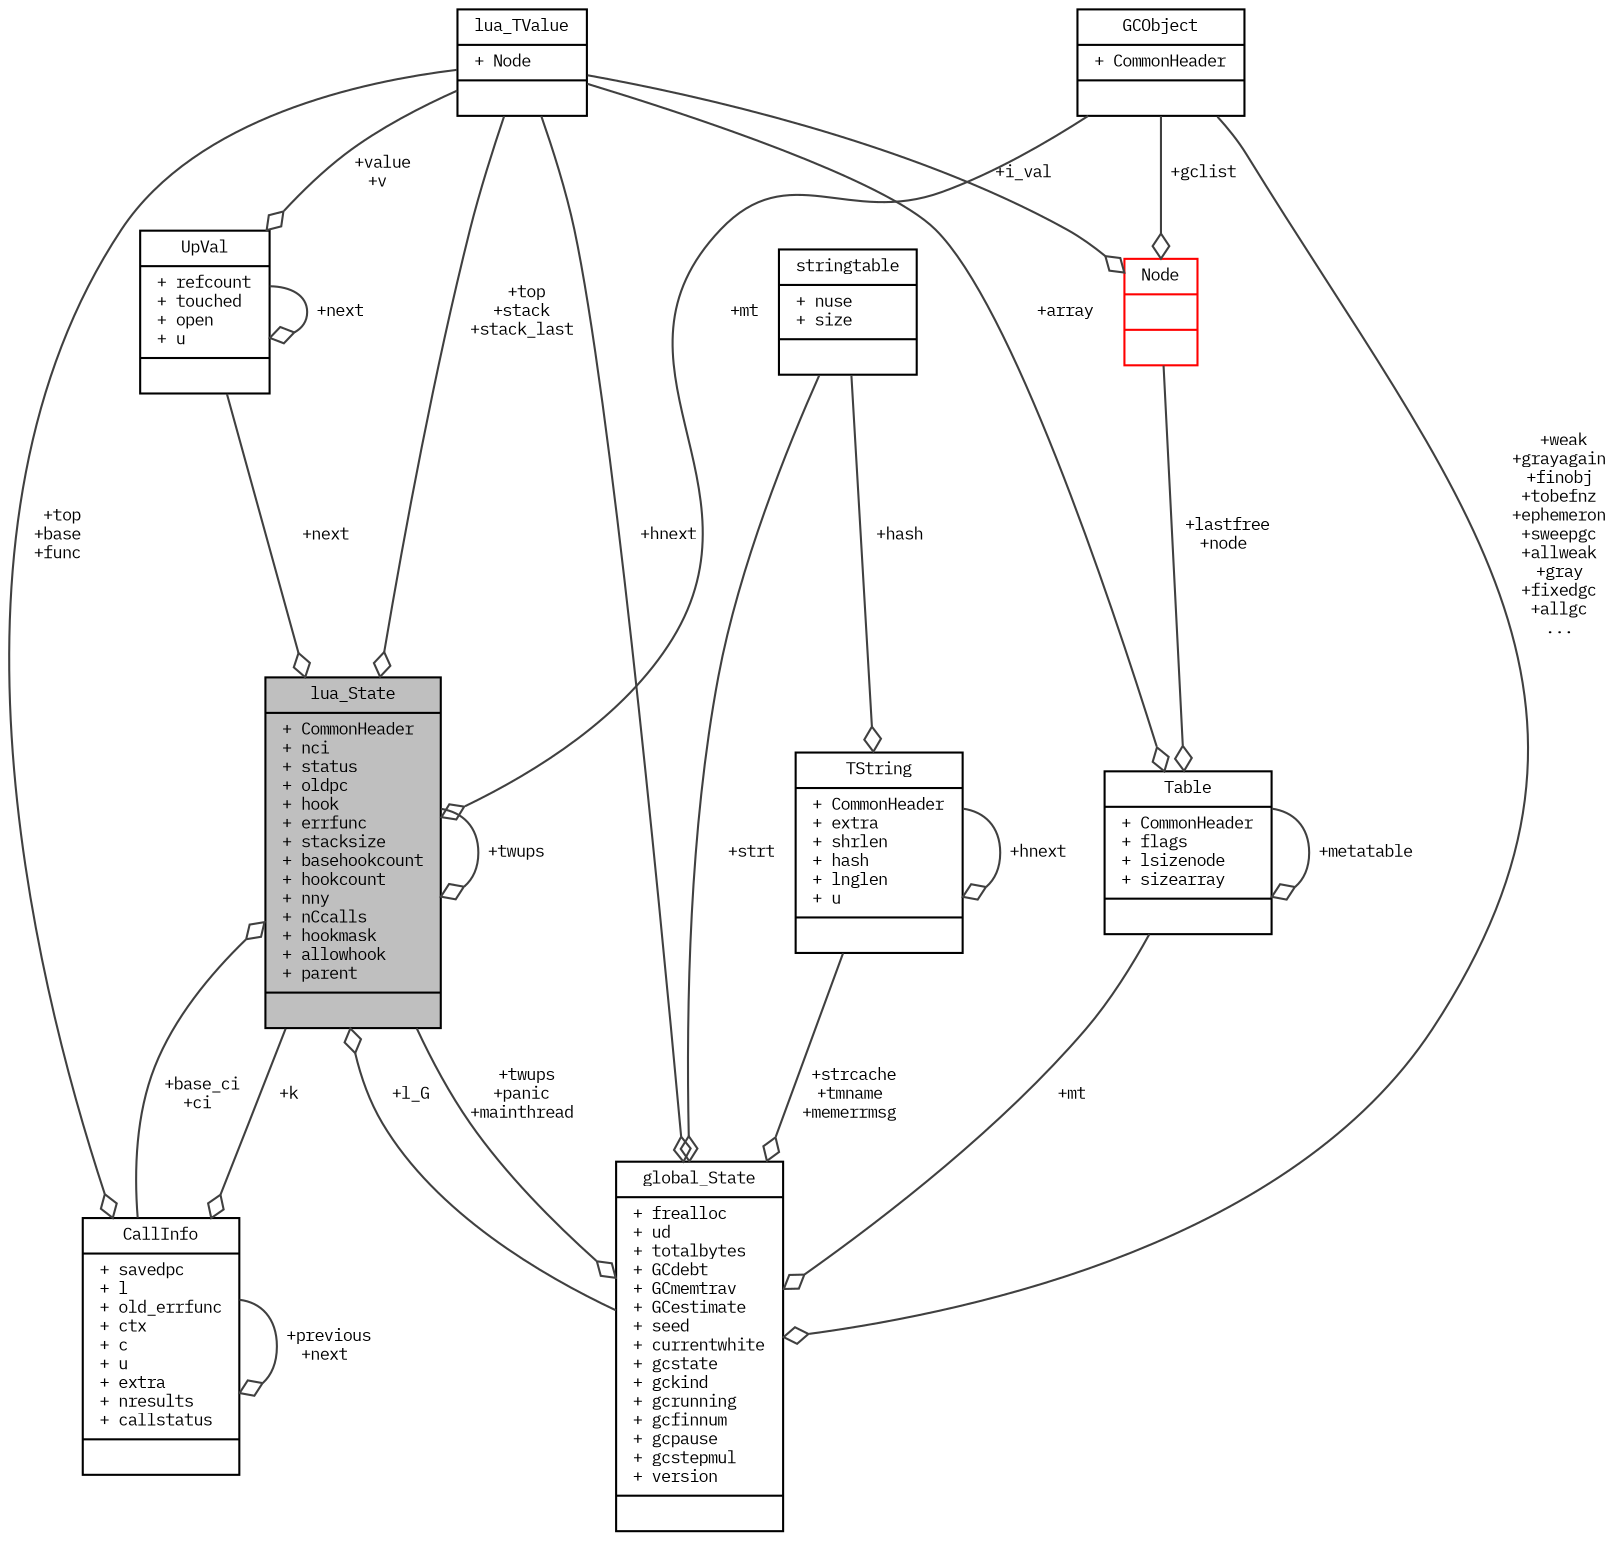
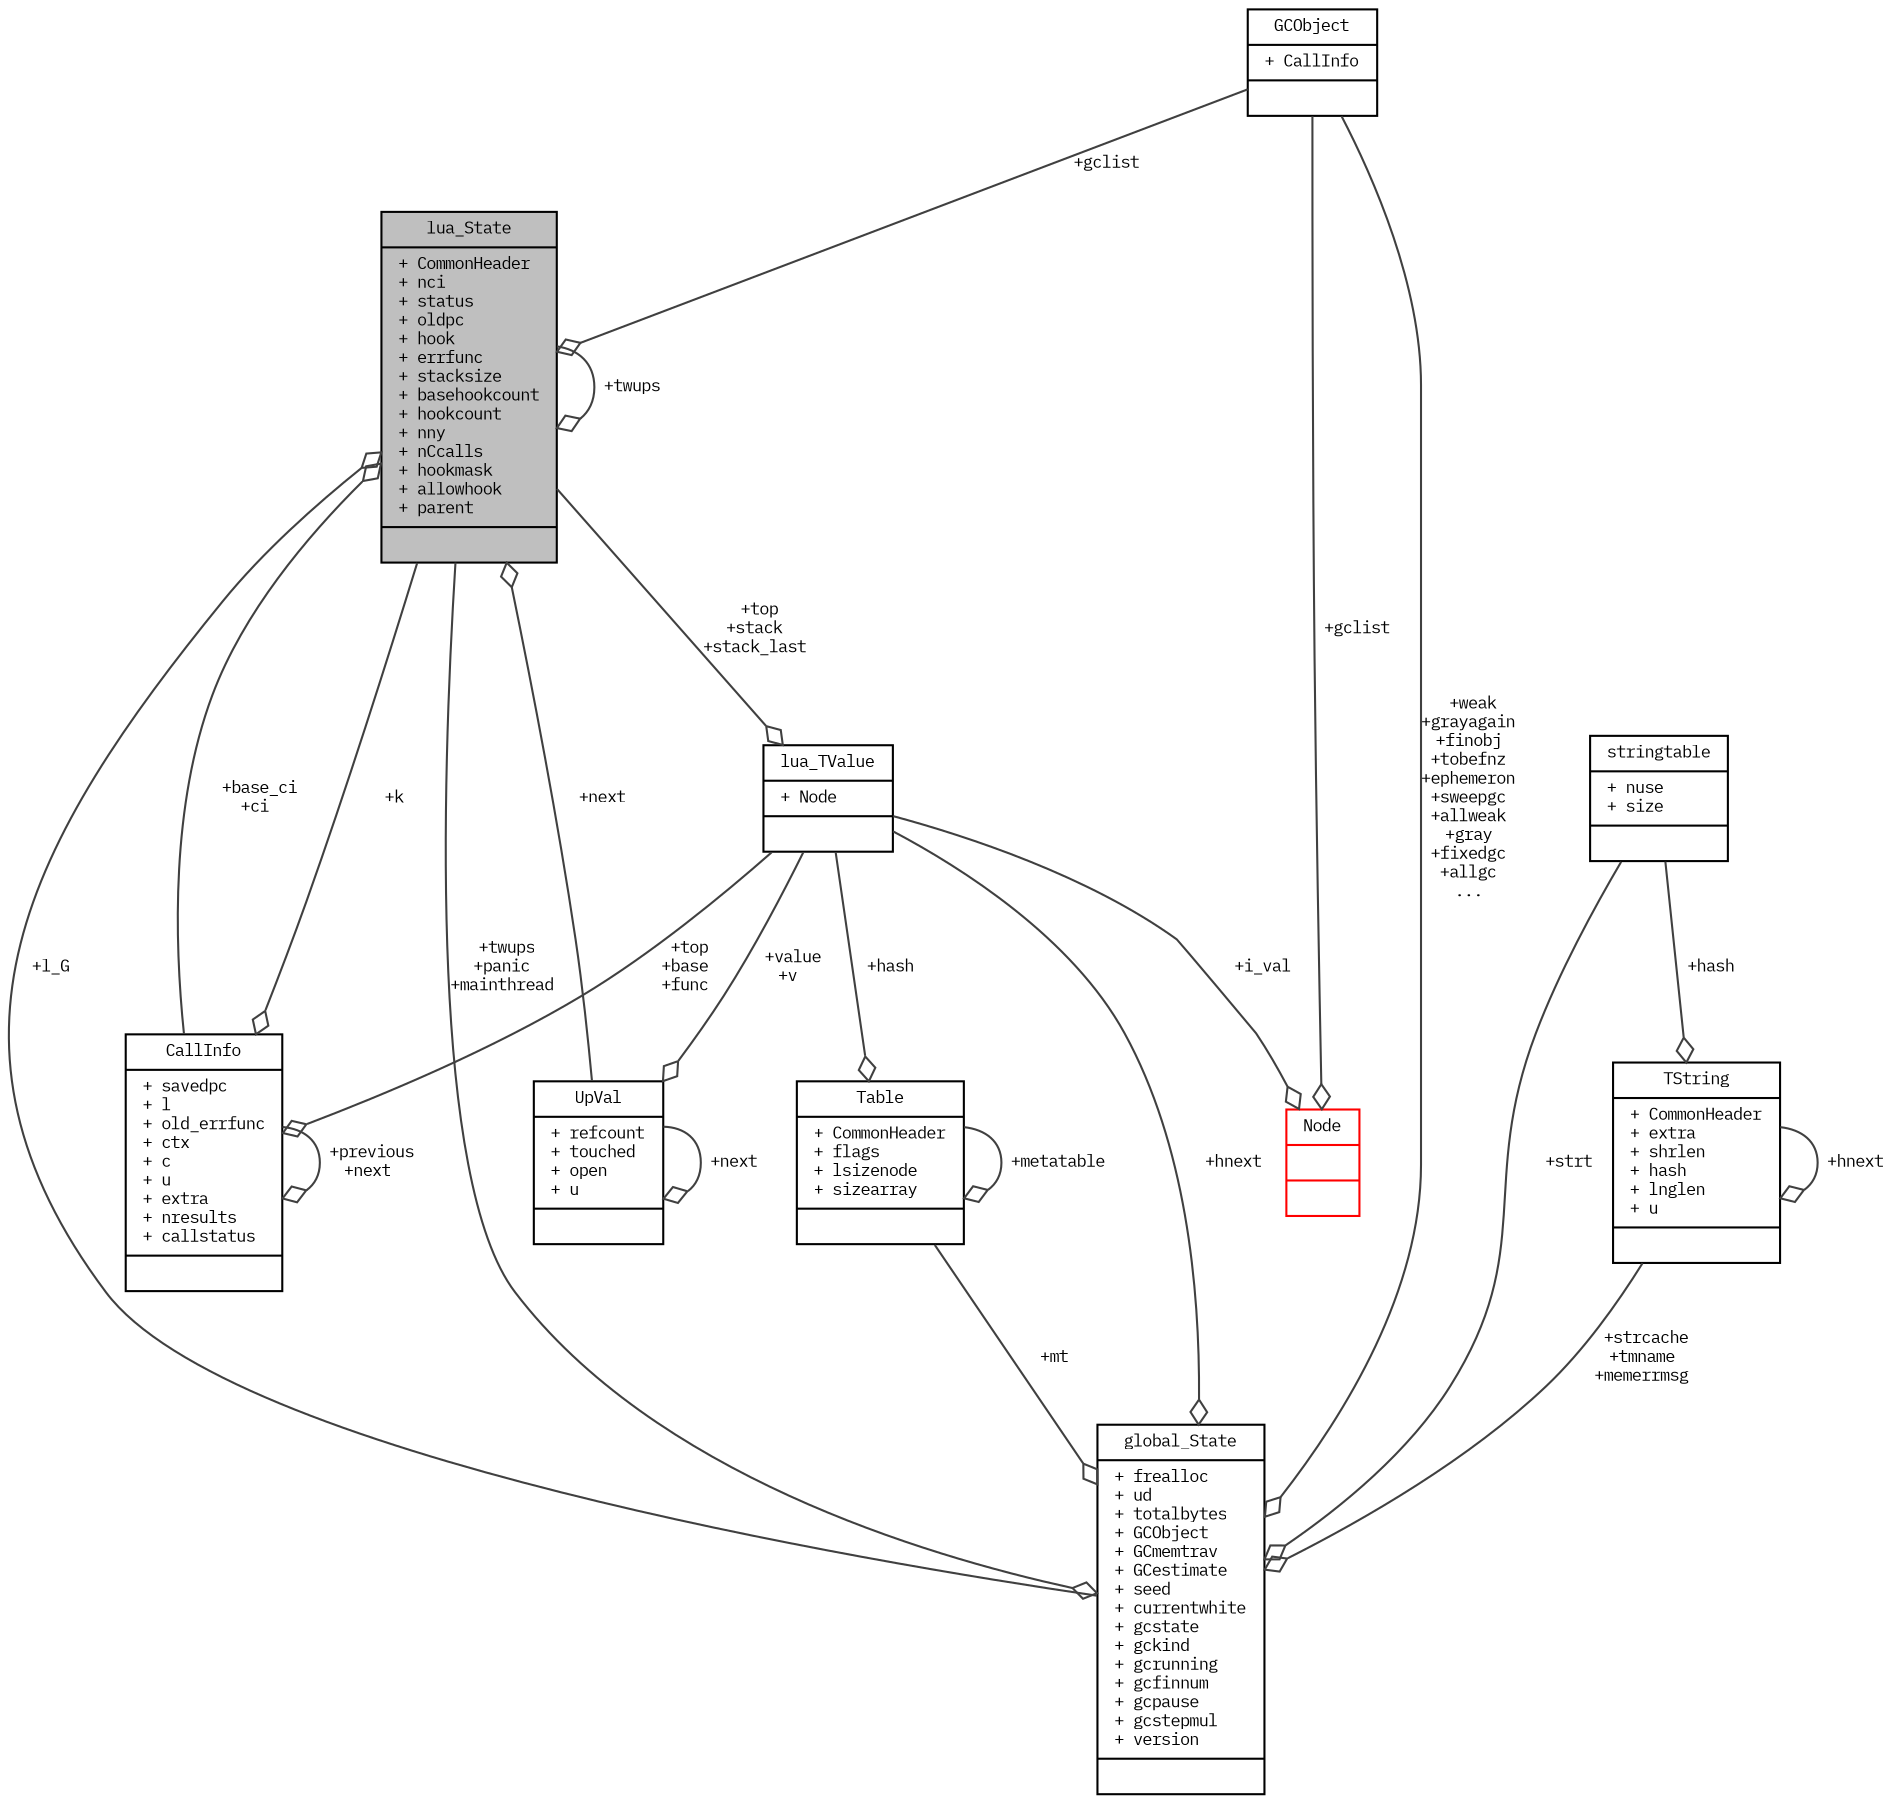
  digraph {
    fontname="IBM Plex Mono"
    node [color=black fillcolor=white fontname="IBM Plex Mono" fontsize=8 shape=record style=filled]
    edge [arrowhead=odiamond color=grey25 fontname="IBM Plex Mono" fontsize=8 labelfontname=Sans labelfontsize=8 style=solid]
    n1 [fillcolor=grey75 fontcolor=black height=0.2 label="{lua_State\n|+ CommonHeader\l+ nci\l+ status\l+ oldpc\l+ hook\l+ errfunc\l+ stacksize\l+ basehookcount\l+ hookcount\l+ nny\l+ nCcalls\l+ hookmask\l+ allowhook\l+ parent\l|}" width=0.4]
-   n2 [height=0.2 label="{global_State\n|+ frealloc\l+ ud\l+ totalbytes\l+ GCdebt\l+ GCmemtrav\l+ GCestimate\l+ seed\l+ currentwhite\l+ gcstate\l+ gckind\l+ gcrunning\l+ gcfinnum\l+ gcpause\l+ gcstepmul\l+ version\l|}" width=0.4]
+   n2 [height=0.2 label="{global_State\n|+ frealloc\l+ ud\l+ totalbytes\l+ GCObject\l+ GCmemtrav\l+ GCestimate\l+ seed\l+ currentwhite\l+ gcstate\l+ gckind\l+ gcrunning\l+ gcfinnum\l+ gcpause\l+ gcstepmul\l+ version\l|}" width=0.4]
    n3 [height=0.2 label="{CallInfo\n|+ savedpc\l+ l\l+ old_errfunc\l+ ctx\l+ c\l+ u\l+ extra\l+ nresults\l+ callstatus\l|}" width=0.4]
    n4 [height=0.2 label="{UpVal\n|+ refcount\l+ touched\l+ open\l+ u\l|}" width=0.4]
    n5 [height=0.2 label="{lua_TValue\n|+ Node\l|}" width=0.4]
    n6 [height=0.2 label="{Table\n|+ CommonHeader\l+ flags\l+ lsizenode\l+ sizearray\l|}" width=0.4]
    n7 [color=red height=0.2 label="{Node\n||}" width=0.4]
    n8 [height=0.2 label="{stringtable\n|+ nuse\l+ size\l|}" width=0.4]
    n9 [height=0.2 label="{TString\n|+ CommonHeader\l+ extra\l+ shrlen\l+ hash\l+ lnglen\l+ u\l|}" width=0.4]
-   n10 [height=0.2 label="{GCObject\n|+ CommonHeader\l|}" width=0.4]
+   n10 [height=0.2 label="{GCObject\n|+ CallInfo\l|}" width=0.4]
    n1 -> n1 [label=" +twups"]
    n1 -> n2 [label=" +twups\n+panic\n+mainthread"]
    n1 -> n3 [label=" +k"]
    n2 -> n1 [label=" +l_G"]
    n3 -> n1 [label=" +base_ci\n+ci"]
    n3 -> n3 [label=" +previous\n+next"]
    n4 -> n1 [label=" +next"]
    n4 -> n4 [label=" +next"]
-   n5 -> n1 [label=" +top\n+stack\n+stack_last"]
+   n1 -> n5 [label=" +top\n+stack\n+stack_last"]
    n5 -> n2 [label=" +hnext"]
    n5 -> n3 [label=" +top\n+base\n+func"]
    n5 -> n4 [label=" +value\n+v"]
-   n5 -> n6 [label=" +array"]
+   n5 -> n6 [label=" +hash"]
    n5 -> n7 [label=" +i_val"]
    n6 -> n2 [label=" +mt"]
    n6 -> n6 [label=" +metatable"]
-   n7 -> n6 [label=" +lastfree\n+node"]
    n8 -> n2 [label=" +strt"]
    n8 -> n9 [label=" +hash"]
    n9 -> n2 [label=" +strcache\n+tmname\n+memerrmsg"]
    n9 -> n9 [label=" +hnext"]
-   n10 -> n1 [label=" +mt"]
+   n10 -> n1 [label=" +gclist"]
    n10 -> n2 [label=" +weak\n+grayagain\n+finobj\n+tobefnz\n+ephemeron\n+sweepgc\n+allweak\n+gray\n+fixedgc\n+allgc\n..."]
    n10 -> n7 [label=" +gclist"]
  }
